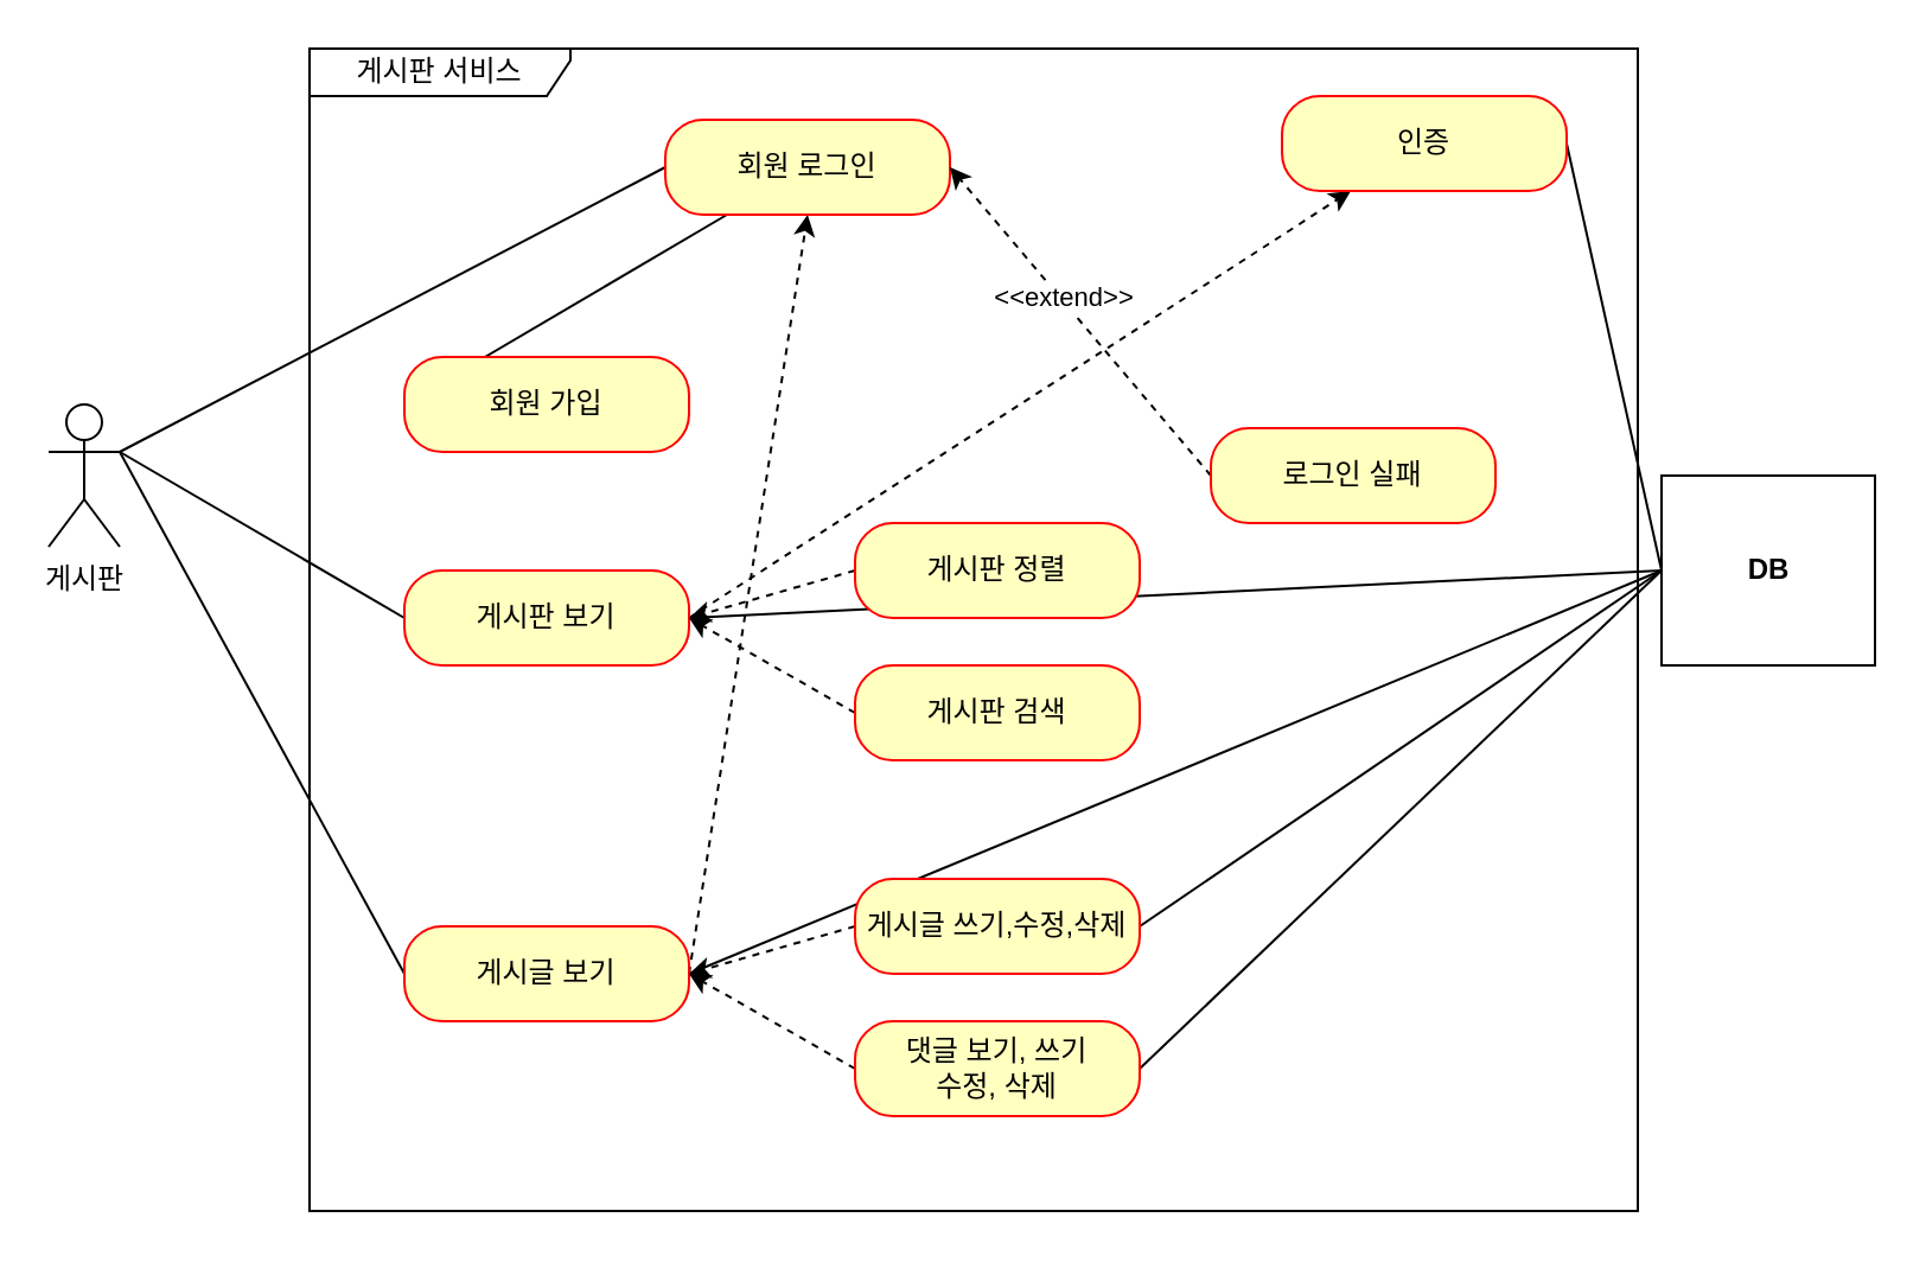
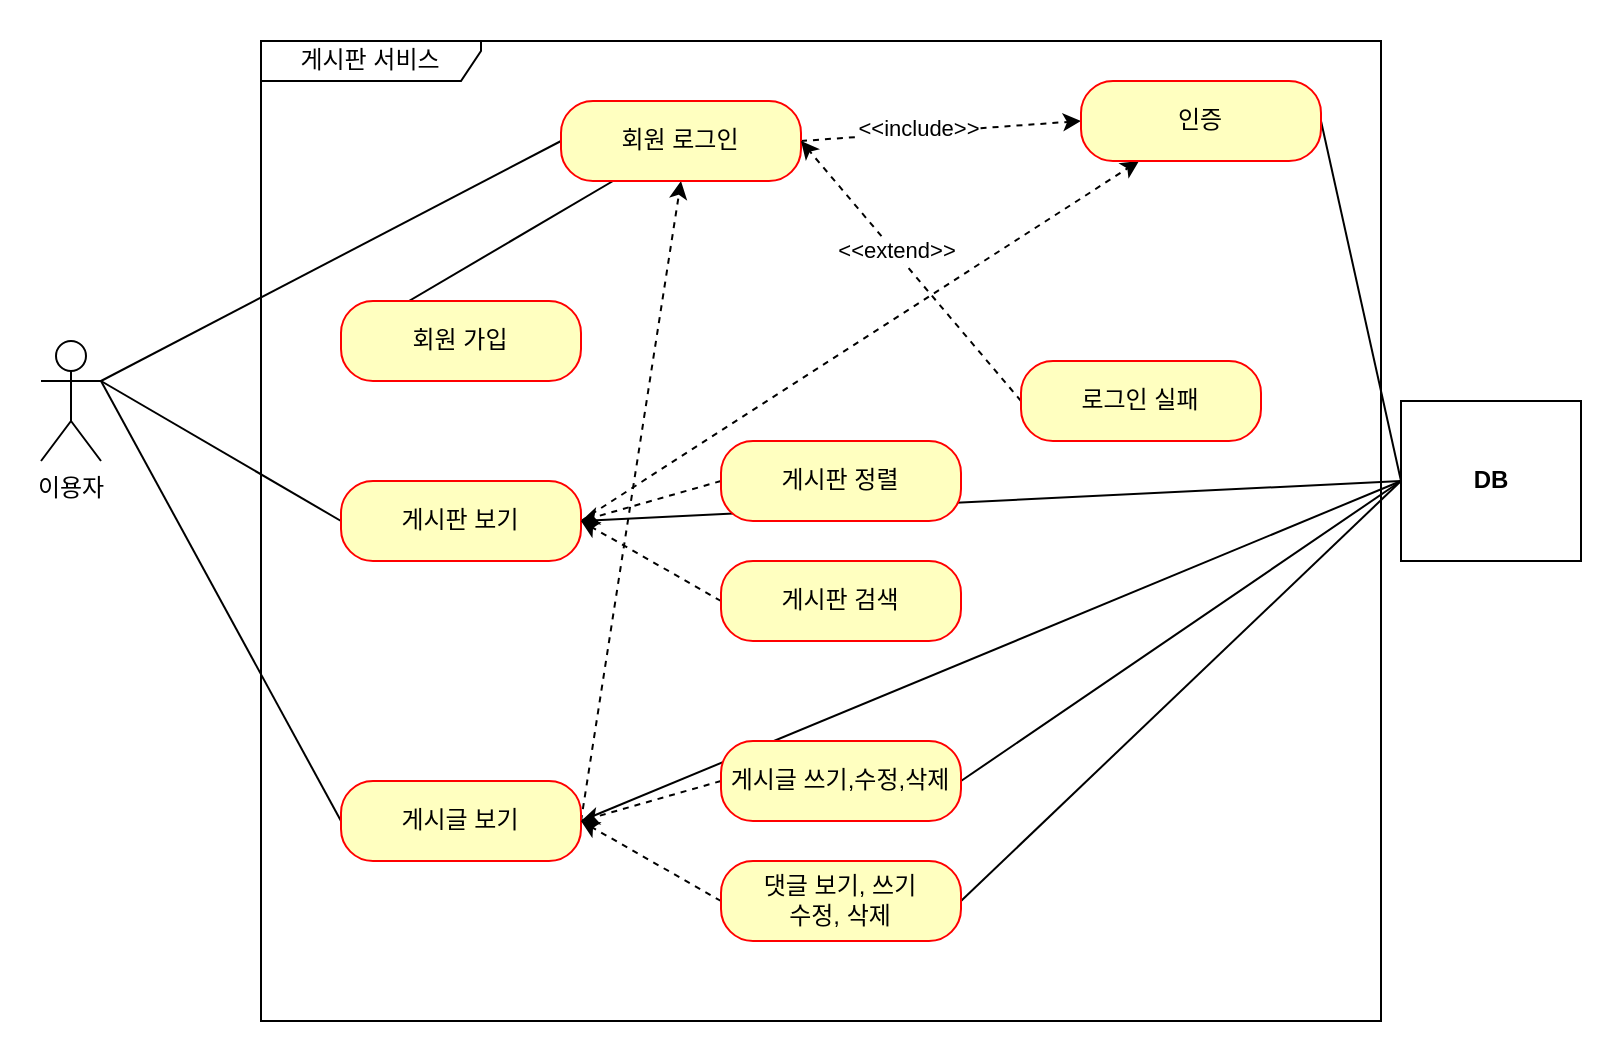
  <mxCell id="0" />
  <mxCell id="1" parent="0" />
- <mxCell id="2" value="게시판&lt;br&gt;" style="shape=umlActor;verticalLabelPosition=bottom;verticalAlign=top;html=1;" vertex="1" parent="1"><mxGeometry x="20" y="170" width="30" height="60" as="geometry" /></mxCell>
+ <mxCell id="2" value="이용자&lt;br&gt;" style="shape=umlActor;verticalLabelPosition=bottom;verticalAlign=top;html=1;" vertex="1" parent="1"><mxGeometry x="20" y="170" width="30" height="60" as="geometry" /></mxCell>
  <mxCell id="3" value="게시판 서비스" style="shape=umlFrame;whiteSpace=wrap;html=1;width=110;height=20;" vertex="1" parent="1"><mxGeometry x="130" y="20" width="560" height="490" as="geometry" /></mxCell>
  <mxCell id="4" style="rounded=0;orthogonalLoop=1;jettySize=auto;html=1;exitX=0;exitY=0.5;exitDx=0;exitDy=0;endArrow=none;endFill=0;" edge="1" parent="1" source="5" target="17"><mxGeometry relative="1" as="geometry" /></mxCell>
  <mxCell id="5" value="회원 가입" style="rounded=1;whiteSpace=wrap;html=1;arcSize=40;fontColor=#000000;fillColor=#ffffc0;strokeColor=#ff0000;" vertex="1" parent="1"><mxGeometry x="170" y="150" width="120" height="40" as="geometry" /></mxCell>
  <mxCell id="6" style="rounded=0;orthogonalLoop=1;jettySize=auto;html=1;exitX=0;exitY=0.5;exitDx=0;exitDy=0;endArrow=none;endFill=0;" edge="1" parent="1" source="9"><mxGeometry relative="1" as="geometry"><mxPoint x="50" y="190" as="targetPoint" /></mxGeometry></mxCell>
  <mxCell id="7" style="edgeStyle=none;rounded=0;orthogonalLoop=1;jettySize=auto;html=1;exitX=1;exitY=0.5;exitDx=0;exitDy=0;dashed=1;endArrow=classic;endFill=1;" edge="1" parent="1" source="9" target="19"><mxGeometry relative="1" as="geometry" /></mxCell>
  <mxCell id="8" style="edgeStyle=none;rounded=0;orthogonalLoop=1;jettySize=auto;html=1;exitX=1;exitY=0.5;exitDx=0;exitDy=0;endArrow=none;endFill=0;entryX=0;entryY=0.5;entryDx=0;entryDy=0;" edge="1" parent="1" source="9" target="33"><mxGeometry relative="1" as="geometry"><mxPoint x="700" y="210" as="targetPoint" /></mxGeometry></mxCell>
  <mxCell id="9" value="게시판 보기" style="rounded=1;whiteSpace=wrap;html=1;arcSize=40;fontColor=#000000;fillColor=#ffffc0;strokeColor=#ff0000;" vertex="1" parent="1"><mxGeometry x="170" y="240" width="120" height="40" as="geometry" /></mxCell>
  <mxCell id="10" style="edgeStyle=none;rounded=0;orthogonalLoop=1;jettySize=auto;html=1;exitX=0;exitY=0.5;exitDx=0;exitDy=0;endArrow=none;endFill=0;" edge="1" parent="1" source="13"><mxGeometry relative="1" as="geometry"><mxPoint x="50" y="190" as="targetPoint" /></mxGeometry></mxCell>
  <mxCell id="11" style="edgeStyle=none;rounded=0;orthogonalLoop=1;jettySize=auto;html=1;exitX=1;exitY=0.5;exitDx=0;exitDy=0;dashed=1;endArrow=classic;endFill=1;" edge="1" parent="1" source="13"><mxGeometry relative="1" as="geometry"><mxPoint x="340" y="90" as="targetPoint" /></mxGeometry></mxCell>
  <mxCell id="12" style="edgeStyle=none;rounded=0;orthogonalLoop=1;jettySize=auto;html=1;exitX=1;exitY=0.5;exitDx=0;exitDy=0;entryX=0;entryY=0.5;entryDx=0;entryDy=0;endArrow=none;endFill=0;" edge="1" parent="1" source="13" target="33"><mxGeometry relative="1" as="geometry" /></mxCell>
  <mxCell id="13" value="게시글 보기" style="rounded=1;whiteSpace=wrap;html=1;arcSize=40;fontColor=#000000;fillColor=#ffffc0;strokeColor=#ff0000;" vertex="1" parent="1"><mxGeometry x="170" y="390" width="120" height="40" as="geometry" /></mxCell>
  <mxCell id="14" style="rounded=0;orthogonalLoop=1;jettySize=auto;html=1;exitX=0;exitY=0.5;exitDx=0;exitDy=0;endArrow=none;endFill=0;" edge="1" parent="1" source="17"><mxGeometry relative="1" as="geometry"><mxPoint x="50" y="190" as="targetPoint" /></mxGeometry></mxCell>
+ <mxCell id="15" style="edgeStyle=none;rounded=0;orthogonalLoop=1;jettySize=auto;html=1;exitX=1;exitY=0.5;exitDx=0;exitDy=0;entryX=0;entryY=0.5;entryDx=0;entryDy=0;endArrow=classic;endFill=1;dashed=1;" edge="1" parent="1" source="17" target="19"><mxGeometry relative="1" as="geometry" /></mxCell>
+ <mxCell id="16" value="&amp;lt;&amp;lt;include&amp;gt;&amp;gt;" style="edgeLabel;html=1;align=center;verticalAlign=middle;resizable=0;points=[];" vertex="1" connectable="0" parent="15"><mxGeometry x="-0.154" y="2" relative="1" as="geometry"><mxPoint as="offset" /></mxGeometry></mxCell>
  <mxCell id="17" value="회원 로그인" style="rounded=1;whiteSpace=wrap;html=1;arcSize=40;fontColor=#000000;fillColor=#ffffc0;strokeColor=#ff0000;" vertex="1" parent="1"><mxGeometry x="280" y="50" width="120" height="40" as="geometry" /></mxCell>
  <mxCell id="18" style="edgeStyle=none;rounded=0;orthogonalLoop=1;jettySize=auto;html=1;exitX=1;exitY=0.5;exitDx=0;exitDy=0;entryX=0;entryY=0.5;entryDx=0;entryDy=0;endArrow=none;endFill=0;" edge="1" parent="1" source="19" target="33"><mxGeometry relative="1" as="geometry" /></mxCell>
  <mxCell id="19" value="인증" style="rounded=1;whiteSpace=wrap;html=1;arcSize=40;fontColor=#000000;fillColor=#ffffc0;strokeColor=#ff0000;" vertex="1" parent="1"><mxGeometry x="540" y="40" width="120" height="40" as="geometry" /></mxCell>
  <mxCell id="20" style="edgeStyle=none;rounded=0;orthogonalLoop=1;jettySize=auto;html=1;exitX=0;exitY=0.5;exitDx=0;exitDy=0;endArrow=classic;endFill=1;dashed=1;" edge="1" parent="1" source="22"><mxGeometry relative="1" as="geometry"><mxPoint x="400" y="70" as="targetPoint" /></mxGeometry></mxCell>
  <mxCell id="21" value="&amp;lt;&amp;lt;extend&amp;gt;&amp;gt;" style="edgeLabel;html=1;align=center;verticalAlign=middle;resizable=0;points=[];" vertex="1" connectable="0" parent="20"><mxGeometry x="0.147" y="-1" relative="1" as="geometry"><mxPoint as="offset" /></mxGeometry></mxCell>
  <mxCell id="22" value="로그인 실패" style="rounded=1;whiteSpace=wrap;html=1;arcSize=40;fontColor=#000000;fillColor=#ffffc0;strokeColor=#ff0000;" vertex="1" parent="1"><mxGeometry x="510" y="180" width="120" height="40" as="geometry" /></mxCell>
  <mxCell id="23" style="edgeStyle=none;rounded=0;orthogonalLoop=1;jettySize=auto;html=1;exitX=0;exitY=0.5;exitDx=0;exitDy=0;entryX=1;entryY=0.5;entryDx=0;entryDy=0;dashed=1;endArrow=classic;endFill=1;" edge="1" parent="1" source="24" target="9"><mxGeometry relative="1" as="geometry" /></mxCell>
  <mxCell id="24" value="게시판 정렬" style="rounded=1;whiteSpace=wrap;html=1;arcSize=40;fontColor=#000000;fillColor=#ffffc0;strokeColor=#ff0000;" vertex="1" parent="1"><mxGeometry x="360" y="220" width="120" height="40" as="geometry" /></mxCell>
  <mxCell id="25" style="edgeStyle=none;rounded=0;orthogonalLoop=1;jettySize=auto;html=1;exitX=0;exitY=0.5;exitDx=0;exitDy=0;dashed=1;endArrow=classic;endFill=1;" edge="1" parent="1" source="26"><mxGeometry relative="1" as="geometry"><mxPoint x="290" y="260" as="targetPoint" /></mxGeometry></mxCell>
  <mxCell id="26" value="게시판 검색" style="rounded=1;whiteSpace=wrap;html=1;arcSize=40;fontColor=#000000;fillColor=#ffffc0;strokeColor=#ff0000;" vertex="1" parent="1"><mxGeometry x="360" y="280" width="120" height="40" as="geometry" /></mxCell>
  <mxCell id="27" style="edgeStyle=none;rounded=0;orthogonalLoop=1;jettySize=auto;html=1;exitX=0;exitY=0.5;exitDx=0;exitDy=0;entryX=1;entryY=0.5;entryDx=0;entryDy=0;dashed=1;endArrow=classic;endFill=1;" edge="1" parent="1" source="29" target="13"><mxGeometry relative="1" as="geometry" /></mxCell>
  <mxCell id="28" style="edgeStyle=none;rounded=0;orthogonalLoop=1;jettySize=auto;html=1;exitX=1;exitY=0.5;exitDx=0;exitDy=0;entryX=0;entryY=0.5;entryDx=0;entryDy=0;endArrow=none;endFill=0;" edge="1" parent="1" source="29" target="33"><mxGeometry relative="1" as="geometry" /></mxCell>
  <mxCell id="29" value="게시글 쓰기,수정,삭제" style="rounded=1;whiteSpace=wrap;html=1;arcSize=40;fontColor=#000000;fillColor=#ffffc0;strokeColor=#ff0000;" vertex="1" parent="1"><mxGeometry x="360" y="370" width="120" height="40" as="geometry" /></mxCell>
  <mxCell id="30" style="edgeStyle=none;rounded=0;orthogonalLoop=1;jettySize=auto;html=1;exitX=0;exitY=0.5;exitDx=0;exitDy=0;dashed=1;endArrow=classic;endFill=1;" edge="1" parent="1" source="32"><mxGeometry relative="1" as="geometry"><mxPoint x="290" y="410" as="targetPoint" /></mxGeometry></mxCell>
  <mxCell id="31" style="edgeStyle=none;rounded=0;orthogonalLoop=1;jettySize=auto;html=1;exitX=1;exitY=0.5;exitDx=0;exitDy=0;endArrow=none;endFill=0;" edge="1" parent="1" source="32"><mxGeometry relative="1" as="geometry"><mxPoint x="700" y="240" as="targetPoint" /></mxGeometry></mxCell>
  <mxCell id="32" value="댓글 보기, 쓰기&lt;br&gt;수정, 삭제" style="rounded=1;whiteSpace=wrap;html=1;arcSize=40;fontColor=#000000;fillColor=#ffffc0;strokeColor=#ff0000;" vertex="1" parent="1"><mxGeometry x="360" y="430" width="120" height="40" as="geometry" /></mxCell>
  <mxCell id="33" value="&lt;b&gt;DB&lt;/b&gt;" style="html=1;dropTarget=0;" vertex="1" parent="1"><mxGeometry x="700" y="200" width="90" height="80" as="geometry" /></mxCell>
  <mxCell id="34" style="edgeStyle=none;rounded=0;orthogonalLoop=1;jettySize=auto;html=1;exitX=0;exitY=1;exitDx=0;exitDy=0;dashed=1;endArrow=classic;endFill=1;" edge="1" parent="1" source="33" target="33"><mxGeometry relative="1" as="geometry" /></mxCell>
